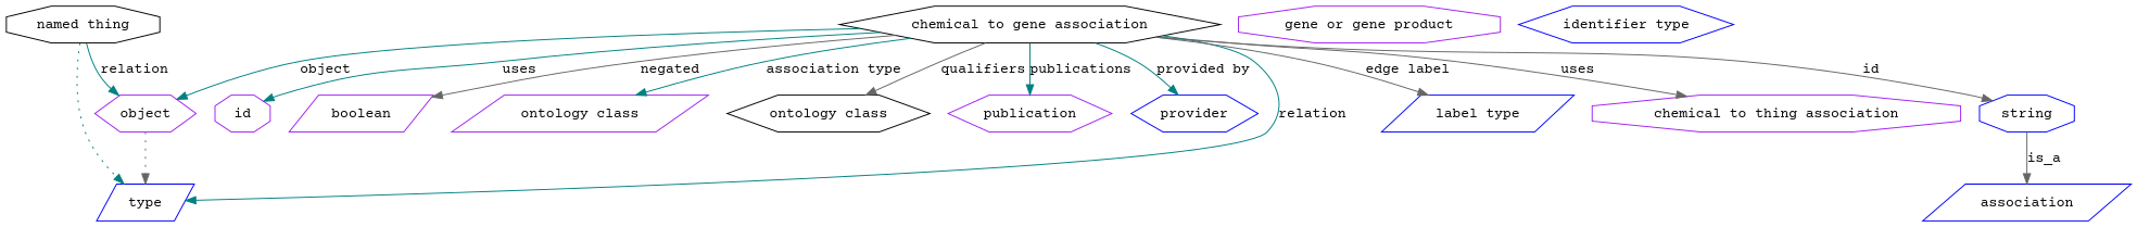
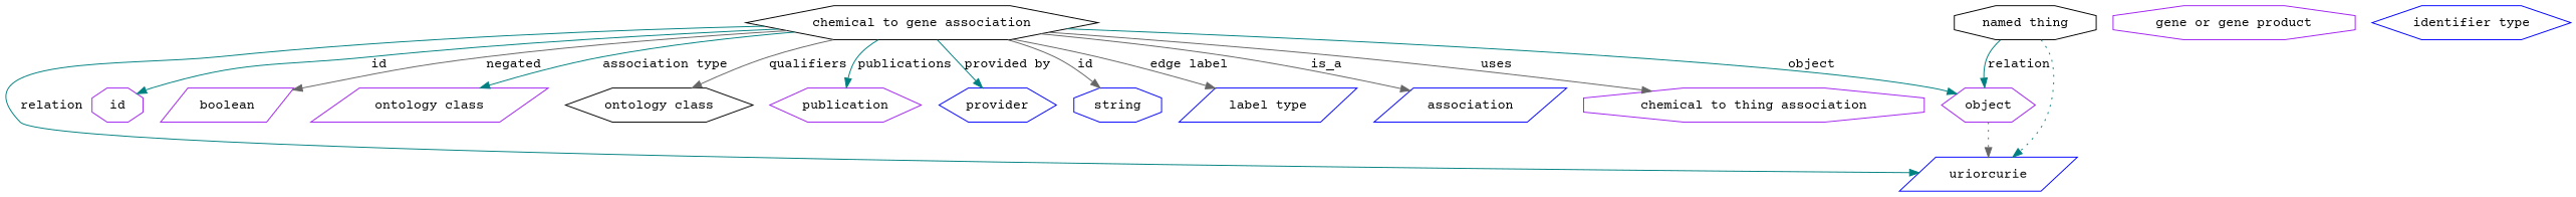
  digraph {
    fontname="Courier Prime"
    node [color=purple fontname="Courier Prime" shape=hexagon]
    edge [color=teal fontname="Courier Prime" style=solid]
    n1 [color=black height=0.5 label="chemical to gene association" width=3.0978]
    association [color=blue height=0.5 shape=parallelogram width=1.3723]
    "chemical to thing association" [height=0.5 shape=octagon width=3.1391]
-   n4 [color=blue height=0.5 label=type shape=parallelogram width=1.2492]
+   n4 [color=blue height=0.5 label=uriorcurie shape=parallelogram width=1.2492]
    object [height=0.5 width=0.88096]
    id [height=0.5 shape=octagon width=0.75]
    n7 [height=0.5 label=boolean shape=parallelogram width=1.0584]
    n8 [height=0.5 label="ontology class" shape=parallelogram width=1.6931]
    n9 [color=black height=0.5 label="ontology class" width=1.6931]
    n10 [height=0.5 label=publication width=1.3859]
    n11 [color=blue height=0.5 label=provider width=1.1129]
    n12 [color=blue height=0.5 label=string shape=octagon width=0.8403]
    n13 [color=blue height=0.5 label="label type" shape=parallelogram width=1.2425]
    n14 [color=black height=0.5 label="named thing" shape=octagon width=1.5019]
    n15 [height=0.5 label="gene or gene product" shape=octagon width=2.3474]
    n16 [color=blue height=0.5 label="identifier type" width=1.652]
-   n12 -> association [color=gray40 label=is_a style=""]
+   n1 -> association [color=gray40 label=is_a style=""]
    n1 -> "chemical to thing association" [color=gray40 label=uses style=""]
    n1 -> n4 [label=relation]
    n1 -> object [label=object]
-   n1 -> id [label=uses]
+   n1 -> id [label=id]
    n1 -> n7 [color=gray40 label=negated]
    n1 -> n8 [label="association type"]
    n1 -> n9 [color=gray40 label=qualifiers]
    n1 -> n10 [label=publications]
    n1 -> n11 [label="provided by"]
    n1 -> n12 [color=gray40 label=id]
    n1 -> n13 [color=gray40 label="edge label"]
    object -> n4 [color=gray40 style=dotted]
    n14 -> n4 [style=dotted]
    n14 -> object [label=relation style=""]
  }
